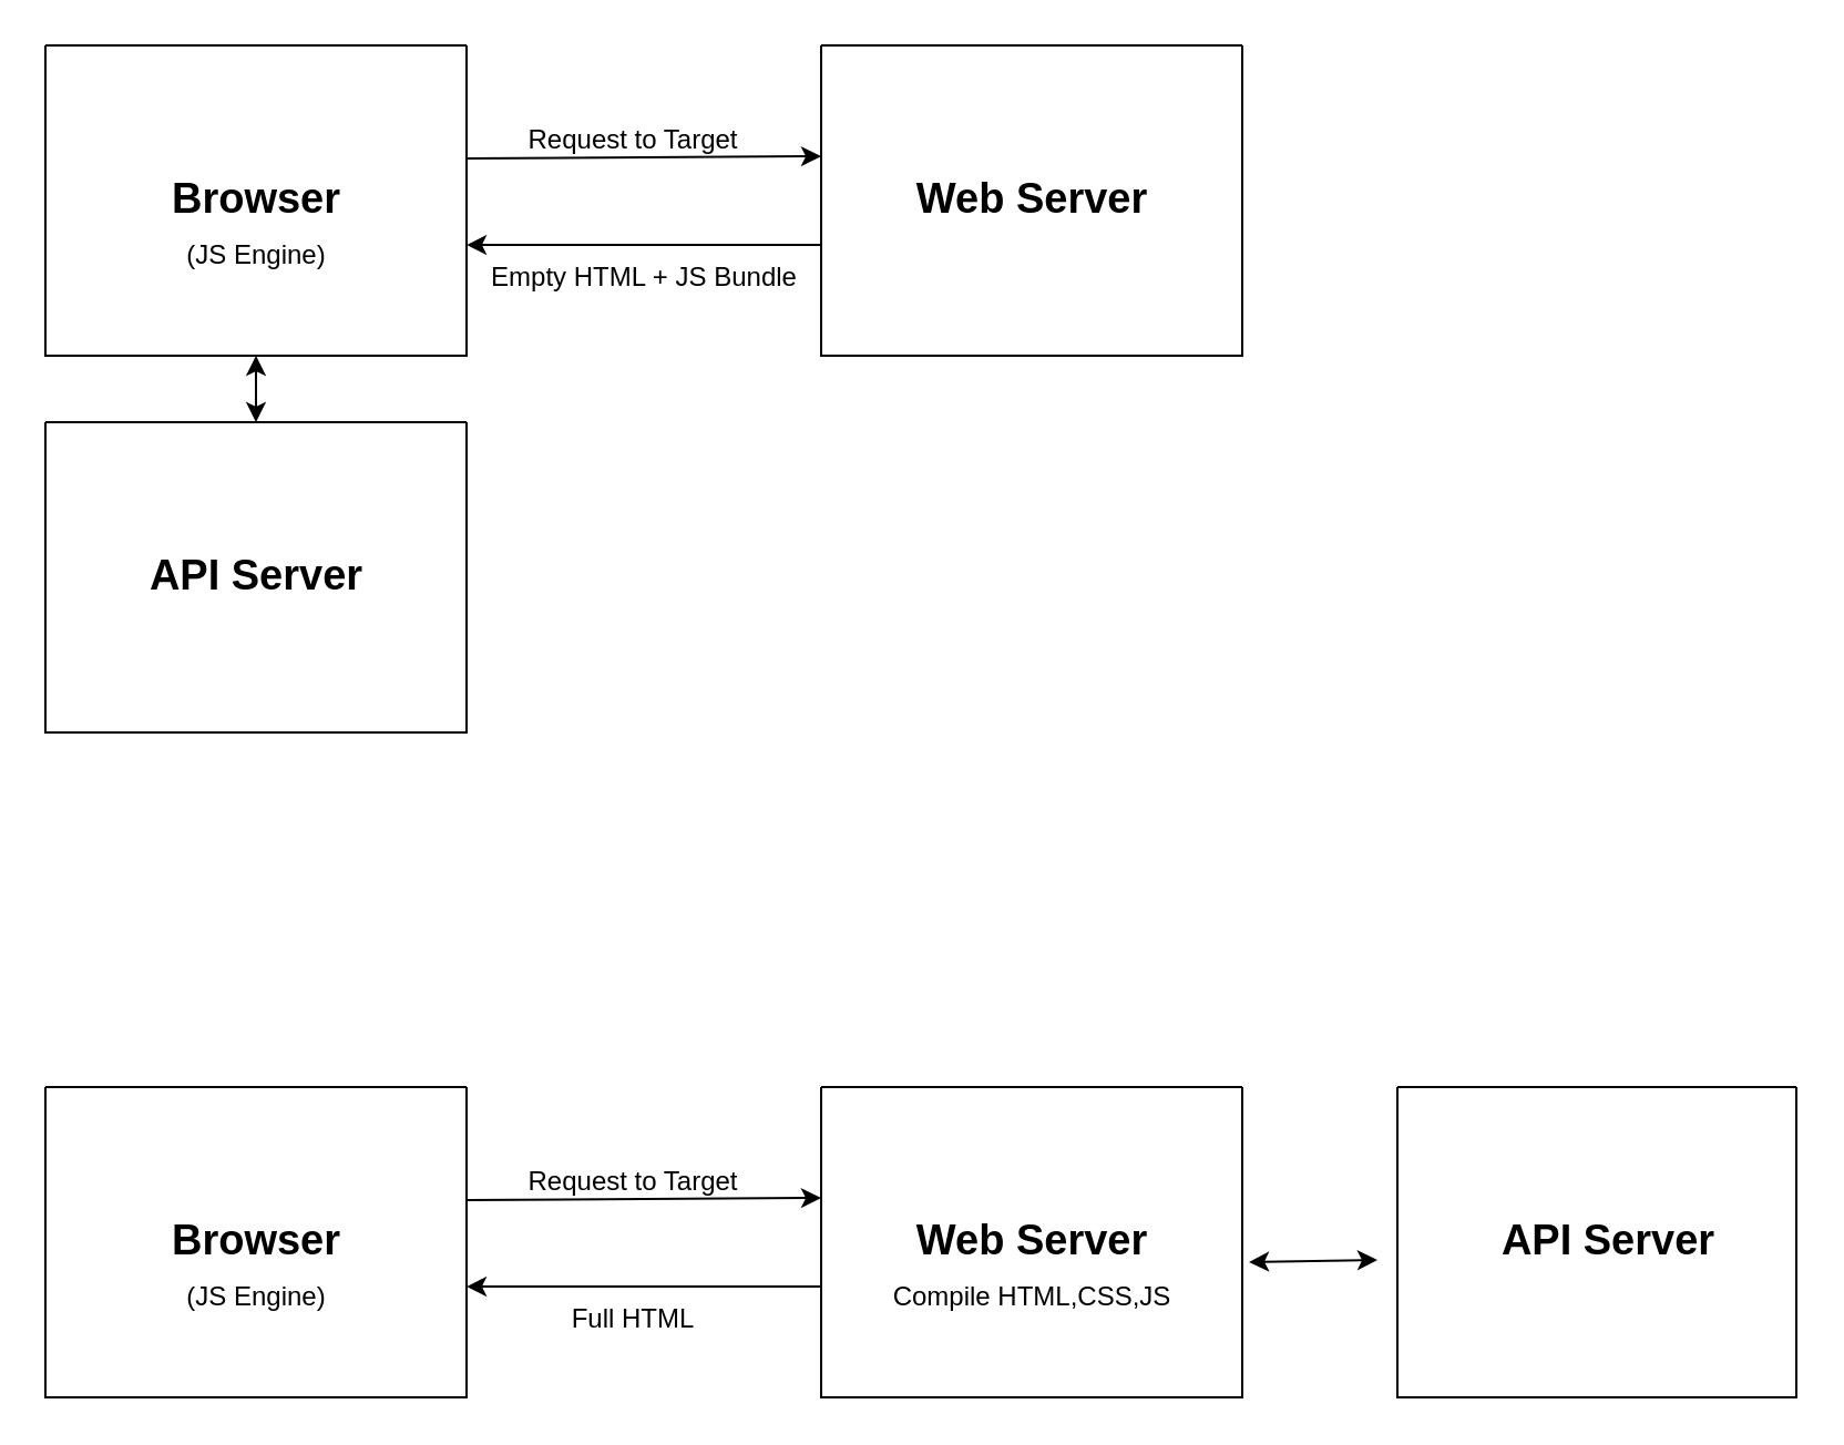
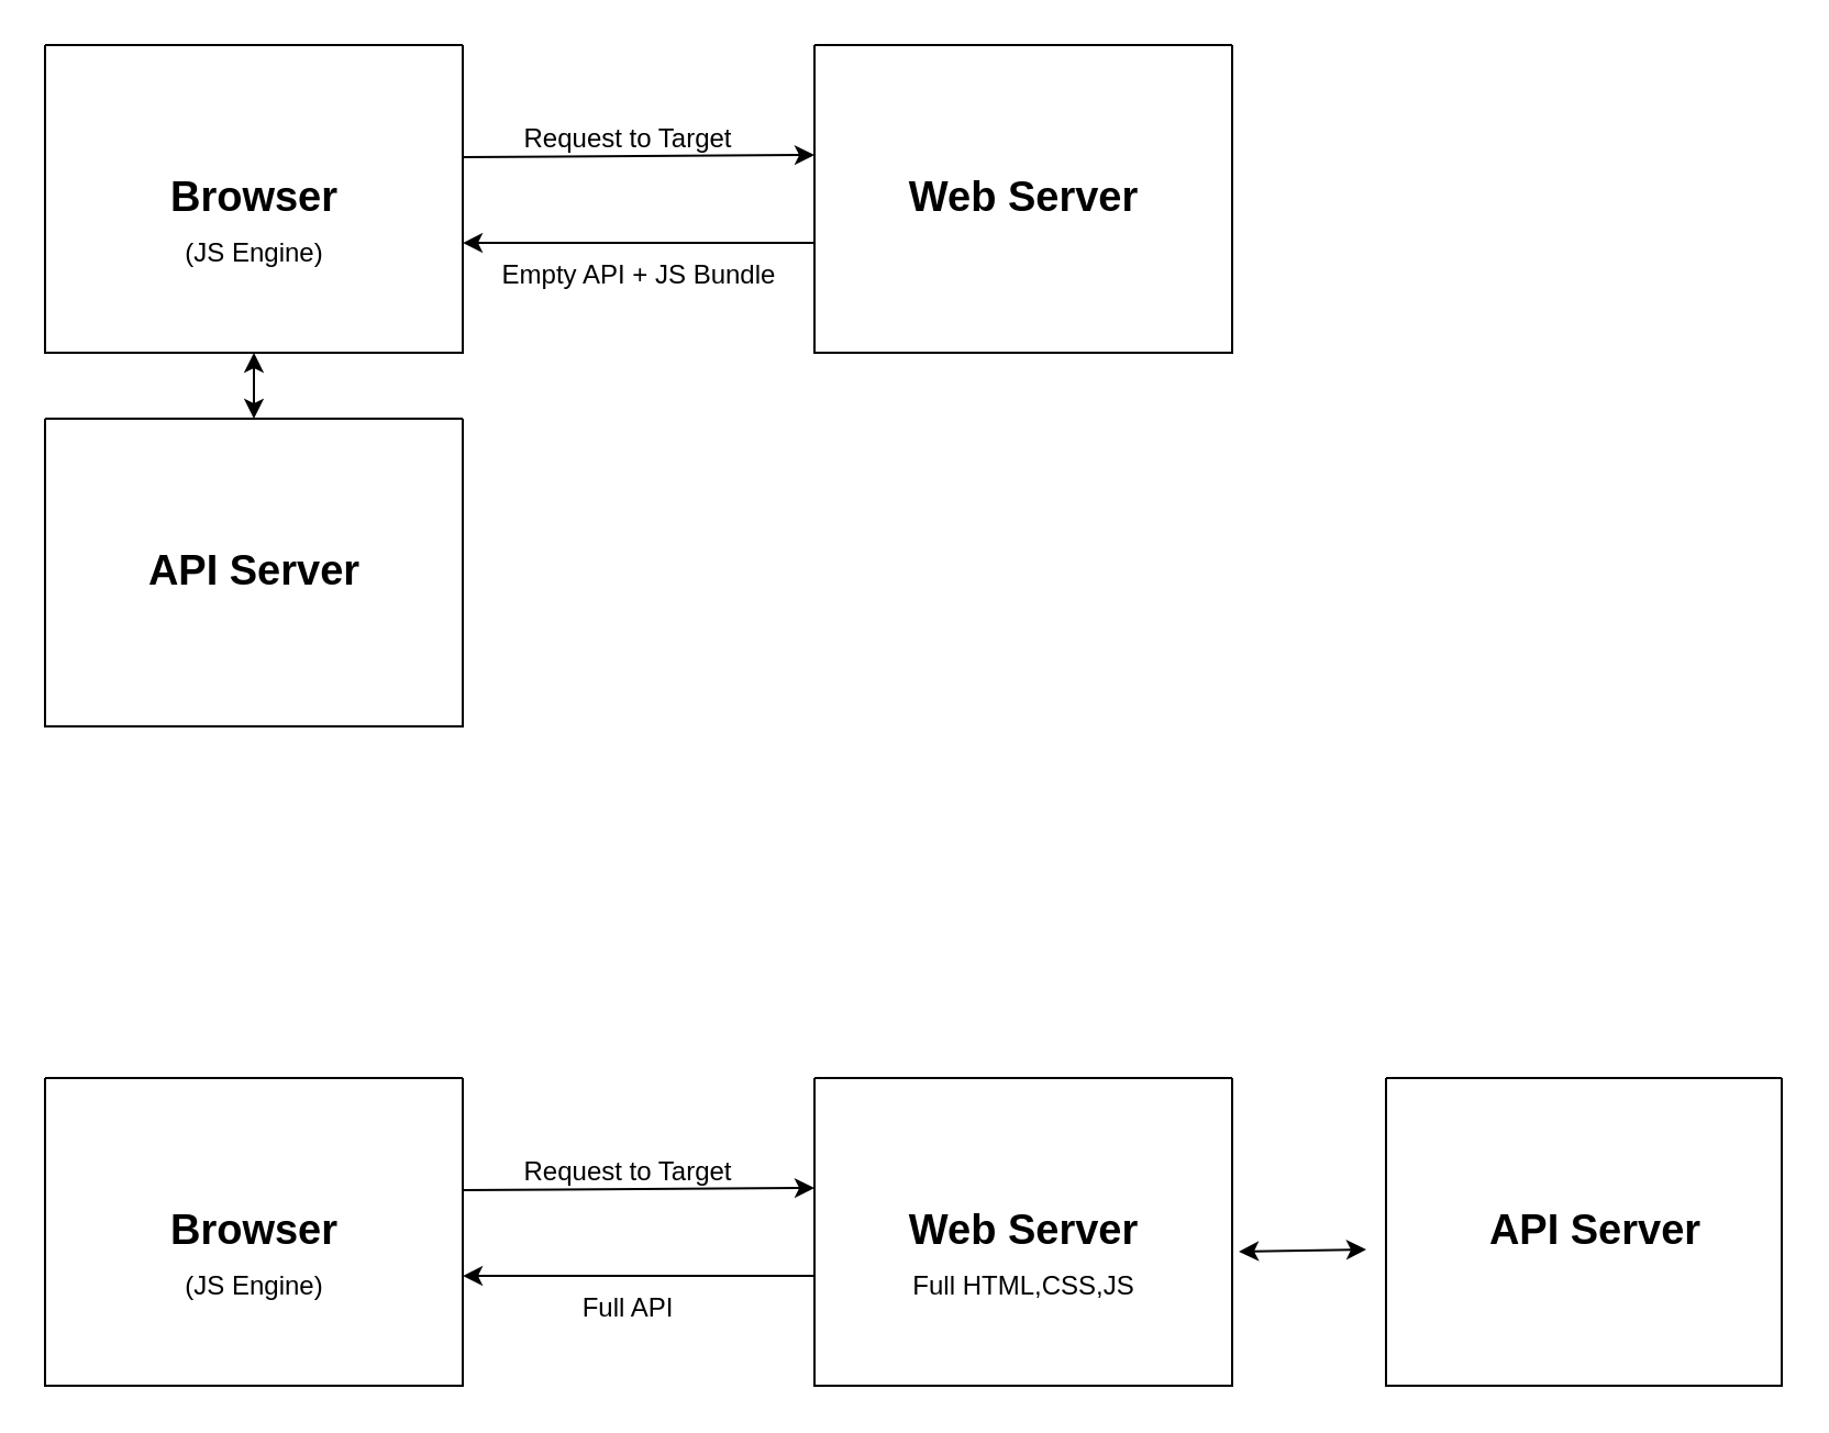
  <mxCell id="0" />
  <mxCell id="1" parent="0" />
  <mxCell id="2" value="" style="swimlane;startSize=0;" vertex="1" parent="1"><mxGeometry x="20" y="20" width="190" height="140" as="geometry" /></mxCell>
  <mxCell id="3" value="Browser" style="text;html=1;align=center;verticalAlign=middle;resizable=0;points=[];autosize=1;strokeColor=none;fillColor=none;fontStyle=1;fontSize=19;" vertex="1" parent="2"><mxGeometry x="50" y="50" width="90" height="40" as="geometry" /></mxCell>
  <mxCell id="4" value="(JS Engine)" style="text;html=1;align=center;verticalAlign=middle;resizable=0;points=[];autosize=1;strokeColor=none;fillColor=none;" vertex="1" parent="2"><mxGeometry x="50" y="80" width="90" height="30" as="geometry" /></mxCell>
  <mxCell id="5" value="" style="swimlane;startSize=0;" vertex="1" parent="1"><mxGeometry x="370" y="20" width="190" height="140" as="geometry" /></mxCell>
  <mxCell id="6" value="Web Server" style="text;html=1;align=center;verticalAlign=middle;resizable=0;points=[];autosize=1;strokeColor=none;fillColor=none;fontStyle=1;fontSize=19;" vertex="1" parent="5"><mxGeometry x="35" y="50" width="120" height="40" as="geometry" /></mxCell>
  <mxCell id="7" value="" style="endArrow=classic;html=1;rounded=0;" edge="1" parent="1"><mxGeometry width="50" height="50" relative="1" as="geometry"><mxPoint x="210" y="71" as="sourcePoint" /><mxPoint x="370" y="70" as="targetPoint" /></mxGeometry></mxCell>
  <mxCell id="8" value="" style="endArrow=classic;html=1;rounded=0;entryX=1;entryY=0.643;entryDx=0;entryDy=0;entryPerimeter=0;" edge="1" parent="1" target="2"><mxGeometry width="50" height="50" relative="1" as="geometry"><mxPoint x="370" y="110" as="sourcePoint" /><mxPoint x="370" y="100" as="targetPoint" /></mxGeometry></mxCell>
- <mxCell id="9" value="Empty HTML + JS Bundle" style="text;html=1;align=center;verticalAlign=middle;resizable=0;points=[];autosize=1;strokeColor=none;fillColor=none;" vertex="1" parent="1"><mxGeometry x="210" y="110" width="160" height="30" as="geometry" /></mxCell>
+ <mxCell id="9" value="Empty API + JS Bundle" style="text;html=1;align=center;verticalAlign=middle;resizable=0;points=[];autosize=1;strokeColor=none;fillColor=none;" vertex="1" parent="1"><mxGeometry x="210" y="110" width="160" height="30" as="geometry" /></mxCell>
  <mxCell id="10" value="Request to Target" style="text;html=1;align=center;verticalAlign=middle;resizable=0;points=[];autosize=1;strokeColor=none;fillColor=none;" vertex="1" parent="1"><mxGeometry x="225" y="48" width="120" height="30" as="geometry" /></mxCell>
  <mxCell id="11" value="" style="swimlane;startSize=0;" vertex="1" parent="1"><mxGeometry x="20" y="190" width="190" height="140" as="geometry" /></mxCell>
  <mxCell id="12" value="API Server" style="text;html=1;align=center;verticalAlign=middle;resizable=0;points=[];autosize=1;strokeColor=none;fillColor=none;fontStyle=1;fontSize=19;" vertex="1" parent="11"><mxGeometry x="35" y="50" width="120" height="40" as="geometry" /></mxCell>
  <mxCell id="13" value="" style="swimlane;startSize=0;" vertex="1" parent="1"><mxGeometry x="20" y="490" width="190" height="140" as="geometry" /></mxCell>
  <mxCell id="14" value="Browser" style="text;html=1;align=center;verticalAlign=middle;resizable=0;points=[];autosize=1;strokeColor=none;fillColor=none;fontStyle=1;fontSize=19;" vertex="1" parent="13"><mxGeometry x="50" y="50" width="90" height="40" as="geometry" /></mxCell>
  <mxCell id="15" value="(JS Engine)" style="text;html=1;align=center;verticalAlign=middle;resizable=0;points=[];autosize=1;strokeColor=none;fillColor=none;" vertex="1" parent="13"><mxGeometry x="50" y="80" width="90" height="30" as="geometry" /></mxCell>
  <mxCell id="16" value="" style="swimlane;startSize=0;" vertex="1" parent="1"><mxGeometry x="370" y="490" width="190" height="140" as="geometry" /></mxCell>
  <mxCell id="17" value="Web Server" style="text;html=1;align=center;verticalAlign=middle;resizable=0;points=[];autosize=1;strokeColor=none;fillColor=none;fontStyle=1;fontSize=19;" vertex="1" parent="16"><mxGeometry x="35" y="50" width="120" height="40" as="geometry" /></mxCell>
- <mxCell id="18" value="Compile HTML,CSS,JS" style="text;html=1;align=center;verticalAlign=middle;resizable=0;points=[];autosize=1;strokeColor=none;fillColor=none;" vertex="1" parent="16"><mxGeometry x="20" y="80" width="150" height="30" as="geometry" /></mxCell>
+ <mxCell id="18" value="Full HTML,CSS,JS" style="text;html=1;align=center;verticalAlign=middle;resizable=0;points=[];autosize=1;strokeColor=none;fillColor=none;" vertex="1" parent="16"><mxGeometry x="20" y="80" width="150" height="30" as="geometry" /></mxCell>
  <mxCell id="19" value="" style="endArrow=classic;html=1;rounded=0;" edge="1" parent="1"><mxGeometry width="50" height="50" relative="1" as="geometry"><mxPoint x="210" y="541" as="sourcePoint" /><mxPoint x="370" y="540" as="targetPoint" /></mxGeometry></mxCell>
  <mxCell id="20" value="" style="endArrow=classic;html=1;rounded=0;entryX=1;entryY=0.643;entryDx=0;entryDy=0;entryPerimeter=0;" edge="1" target="13" parent="1"><mxGeometry width="50" height="50" relative="1" as="geometry"><mxPoint x="370" y="580" as="sourcePoint" /><mxPoint x="370" y="570" as="targetPoint" /></mxGeometry></mxCell>
  <mxCell id="21" value="Request to Target" style="text;html=1;align=center;verticalAlign=middle;resizable=0;points=[];autosize=1;strokeColor=none;fillColor=none;" vertex="1" parent="1"><mxGeometry x="225" y="518" width="120" height="30" as="geometry" /></mxCell>
  <mxCell id="22" value="" style="swimlane;startSize=0;" vertex="1" parent="1"><mxGeometry x="630" y="490" width="180" height="140" as="geometry" /></mxCell>
  <mxCell id="23" value="API Server" style="text;html=1;align=center;verticalAlign=middle;resizable=0;points=[];autosize=1;strokeColor=none;fillColor=none;fontStyle=1;fontSize=19;" vertex="1" parent="22"><mxGeometry x="35" y="50" width="120" height="40" as="geometry" /></mxCell>
  <mxCell id="24" value="" style="endArrow=classic;startArrow=classic;html=1;rounded=0;exitX=1.016;exitY=0.564;exitDx=0;exitDy=0;exitPerimeter=0;entryX=-0.05;entryY=0.557;entryDx=0;entryDy=0;entryPerimeter=0;" edge="1" parent="1" source="16" target="22"><mxGeometry width="50" height="50" relative="1" as="geometry"><mxPoint x="580" y="570" as="sourcePoint" /><mxPoint x="620" y="570" as="targetPoint" /></mxGeometry></mxCell>
  <mxCell id="25" value="" style="endArrow=classic;startArrow=classic;html=1;rounded=0;exitX=0.5;exitY=1;exitDx=0;exitDy=0;entryX=0.5;entryY=0;entryDx=0;entryDy=0;" edge="1" parent="1" source="2" target="11"><mxGeometry width="50" height="50" relative="1" as="geometry"><mxPoint x="410" y="330" as="sourcePoint" /><mxPoint x="430" y="310" as="targetPoint" /></mxGeometry></mxCell>
- <mxCell id="26" value="Full HTML" style="text;html=1;align=center;verticalAlign=middle;resizable=0;points=[];autosize=1;strokeColor=none;fillColor=none;" vertex="1" parent="1"><mxGeometry x="245" y="580" width="80" height="30" as="geometry" /></mxCell>
+ <mxCell id="26" value="Full API" style="text;html=1;align=center;verticalAlign=middle;resizable=0;points=[];autosize=1;strokeColor=none;fillColor=none;" vertex="1" parent="1"><mxGeometry x="245" y="580" width="80" height="30" as="geometry" /></mxCell>
